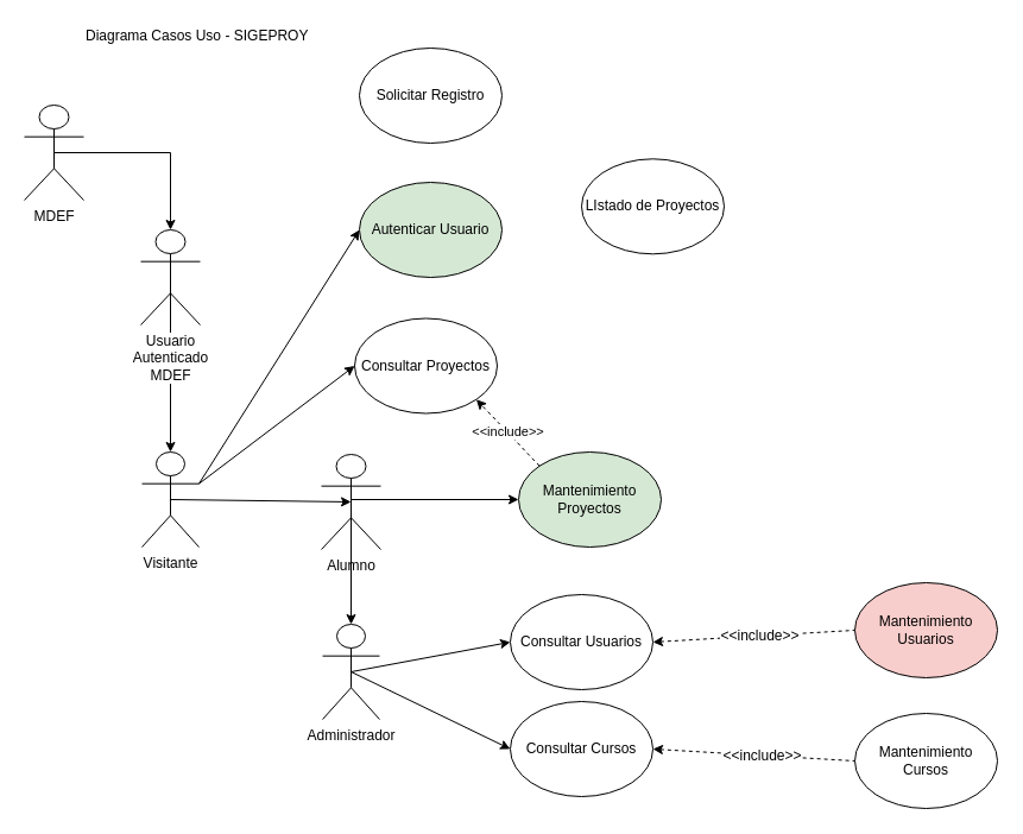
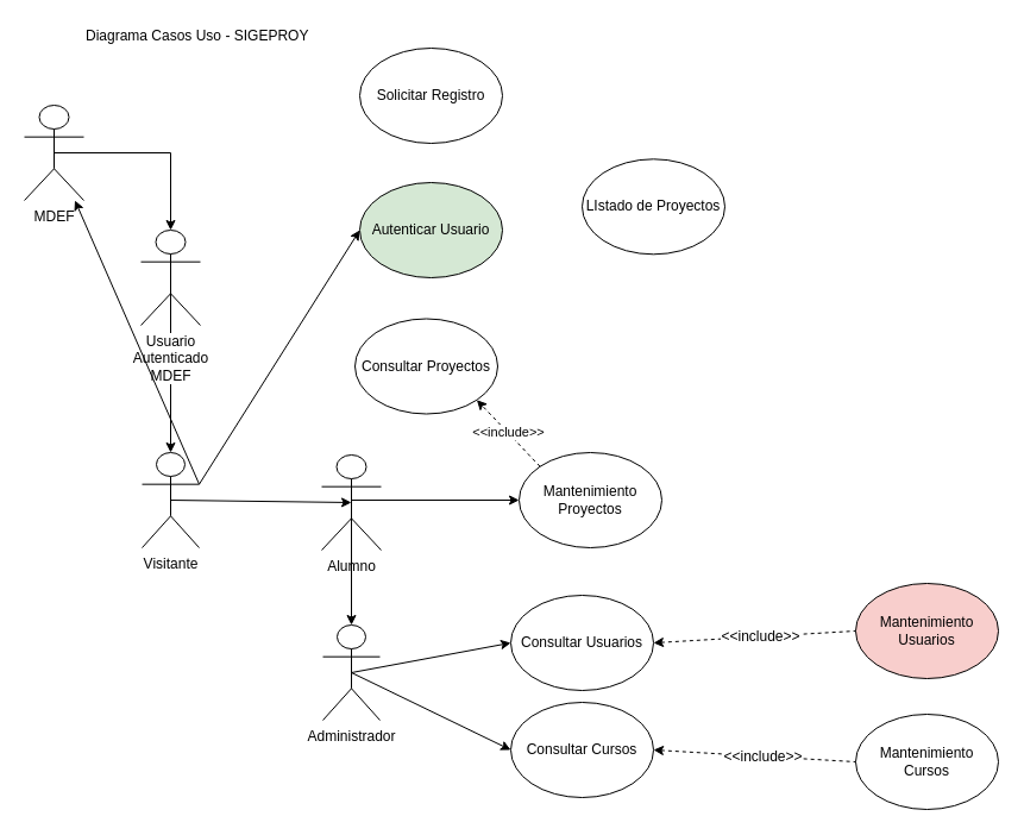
  <mxCell id="0" />
  <mxCell id="1" parent="0" />
  <mxCell id="2" value="Mantenimiento Usuarios" style="ellipse;whiteSpace=wrap;html=1;fillColor=#f8cecc;" parent="1" vertex="1"><mxGeometry x="719" y="490" width="120" height="80" as="geometry" /></mxCell>
  <mxCell id="3" value="Mantenimiento Cursos" style="ellipse;whiteSpace=wrap;html=1;" parent="1" vertex="1"><mxGeometry x="719" y="600" width="120" height="80" as="geometry" /></mxCell>
  <mxCell id="4" value="Administrador" style="shape=umlActor;verticalLabelPosition=bottom;labelBackgroundColor=#ffffff;verticalAlign=top;html=1;outlineConnect=0;" parent="1" vertex="1"><mxGeometry x="271" y="525" width="48" height="80" as="geometry" /></mxCell>
  <mxCell id="5" value="Alumno" style="shape=umlActor;verticalLabelPosition=bottom;labelBackgroundColor=#ffffff;verticalAlign=top;html=1;outlineConnect=0;" parent="1" vertex="1"><mxGeometry x="270" y="382" width="50" height="80" as="geometry" /></mxCell>
  <mxCell id="6" style="edgeStyle=orthogonalEdgeStyle;rounded=0;orthogonalLoop=1;jettySize=auto;html=1;exitX=0.5;exitY=0.5;exitDx=0;exitDy=0;exitPerimeter=0;" edge="1" parent="1" source="7" target="25"><mxGeometry relative="1" as="geometry" /></mxCell>
  <mxCell id="7" value="Usuario &lt;br&gt;Autenticado&lt;br&gt;MDEF&lt;br&gt;" style="shape=umlActor;verticalLabelPosition=bottom;labelBackgroundColor=#ffffff;verticalAlign=top;html=1;outlineConnect=0;" parent="1" vertex="1"><mxGeometry x="118" y="193" width="50" height="80" as="geometry" /></mxCell>
  <mxCell id="8" value="Solicitar Registro" style="ellipse;whiteSpace=wrap;html=1;" parent="1" vertex="1"><mxGeometry x="302" y="40" width="120" height="80" as="geometry" /></mxCell>
  <mxCell id="9" value="Consultar Usuarios" style="ellipse;whiteSpace=wrap;html=1;" parent="1" vertex="1"><mxGeometry x="429" y="500" width="120" height="80" as="geometry" /></mxCell>
  <mxCell id="10" value="Diagrama Casos Uso - SIGEPROY" style="text;html=1;resizable=0;points=[];autosize=1;align=left;verticalAlign=top;spacingTop=-4;" parent="1" vertex="1"><mxGeometry x="70" y="20" width="200" height="20" as="geometry" /></mxCell>
  <mxCell id="11" value="LIstado de Proyectos" style="ellipse;whiteSpace=wrap;html=1;" parent="1" vertex="1"><mxGeometry x="489" y="133.3" width="120" height="80" as="geometry" /></mxCell>
  <mxCell id="12" value="" style="endArrow=classic;html=1;entryX=0;entryY=0.5;entryDx=0;entryDy=0;" parent="1" target="18" edge="1"><mxGeometry width="50" height="50" relative="1" as="geometry"><mxPoint x="295" y="420" as="sourcePoint" /><mxPoint x="623.667" y="379.667" as="targetPoint" /></mxGeometry></mxCell>
  <mxCell id="13" value="Consultar Cursos" style="ellipse;whiteSpace=wrap;html=1;" parent="1" vertex="1"><mxGeometry x="429" y="590" width="120" height="80" as="geometry" /></mxCell>
  <mxCell id="14" style="edgeStyle=orthogonalEdgeStyle;rounded=0;orthogonalLoop=1;jettySize=auto;html=1;exitX=0.5;exitY=0.5;exitDx=0;exitDy=0;exitPerimeter=0;entryX=0.5;entryY=0;entryDx=0;entryDy=0;entryPerimeter=0;" parent="1" source="15" edge="1" target="7"><mxGeometry relative="1" as="geometry"><mxPoint x="215" y="192" as="targetPoint" /><mxPoint x="90.714" y="130.429" as="sourcePoint" /></mxGeometry></mxCell>
  <mxCell id="15" value="MDEF" style="shape=umlActor;verticalLabelPosition=bottom;labelBackgroundColor=#ffffff;verticalAlign=top;html=1;outlineConnect=0;" parent="1" vertex="1"><mxGeometry x="20" y="88" width="50" height="80" as="geometry" /></mxCell>
- <mxCell id="16" value="" style="endArrow=classic;html=1;exitX=1;exitY=0.333;exitDx=0;exitDy=0;exitPerimeter=0;entryX=0;entryY=0.5;entryDx=0;entryDy=0;" parent="1" edge="1" target="17" source="25"><mxGeometry width="50" height="50" relative="1" as="geometry"><mxPoint x="260" y="327" as="sourcePoint" /><mxPoint x="438" y="326.5" as="targetPoint" /></mxGeometry></mxCell>
+ <mxCell id="16" value="" style="endArrow=classic;html=1;exitX=1;exitY=0.333;exitDx=0;exitDy=0;exitPerimeter=0;" parent="1" edge="1" target="15" source="25"><mxGeometry width="50" height="50" relative="1" as="geometry"><mxPoint x="260" y="327" as="sourcePoint" /><mxPoint x="438" y="326.5" as="targetPoint" /></mxGeometry></mxCell>
  <mxCell id="17" value="Consultar Proyectos" style="ellipse;whiteSpace=wrap;html=1;" parent="1" vertex="1"><mxGeometry x="298" y="267.5" width="120" height="80" as="geometry" /></mxCell>
- <mxCell id="18" value="Mantenimiento Proyectos" style="ellipse;whiteSpace=wrap;html=1;fillColor=#d5e8d4;" parent="1" vertex="1"><mxGeometry x="436" y="380" width="120" height="80" as="geometry" /></mxCell>
+ <mxCell id="18" value="Mantenimiento Proyectos" style="ellipse;whiteSpace=wrap;html=1;" parent="1" vertex="1"><mxGeometry x="436" y="380" width="120" height="80" as="geometry" /></mxCell>
  <mxCell id="19" value="Autenticar Usuario" style="ellipse;whiteSpace=wrap;html=1;fillColor=#d5e8d4;" parent="1" vertex="1"><mxGeometry x="302" y="153" width="120" height="80" as="geometry" /></mxCell>
  <mxCell id="20" value="" style="endArrow=classic;html=1;entryX=0;entryY=0.5;entryDx=0;entryDy=0;exitX=1;exitY=0.333;exitDx=0;exitDy=0;exitPerimeter=0;" parent="1" target="19" edge="1" source="25"><mxGeometry width="50" height="50" relative="1" as="geometry"><mxPoint x="254" y="260" as="sourcePoint" /><mxPoint x="340" y="49.5" as="targetPoint" /></mxGeometry></mxCell>
  <mxCell id="21" value="" style="endArrow=none;dashed=1;html=1;exitX=1;exitY=0.5;exitDx=0;exitDy=0;entryX=0;entryY=0.5;entryDx=0;entryDy=0;startArrow=classic;startFill=1;" parent="1" source="9" target="2" edge="1"><mxGeometry width="50" height="50" relative="1" as="geometry"><mxPoint x="994" y="130" as="sourcePoint" /><mxPoint x="1044" y="80" as="targetPoint" /></mxGeometry></mxCell>
  <mxCell id="22" value="&amp;lt;&amp;lt;include&amp;gt;&amp;gt;" style="text;html=1;resizable=0;points=[];align=center;verticalAlign=middle;labelBackgroundColor=#ffffff;" vertex="1" connectable="0" parent="21"><mxGeometry x="0.059" relative="1" as="geometry"><mxPoint as="offset" /></mxGeometry></mxCell>
  <mxCell id="23" value="" style="endArrow=none;dashed=1;html=1;entryX=0;entryY=0.5;entryDx=0;entryDy=0;startArrow=classic;startFill=1;" parent="1" target="3" edge="1"><mxGeometry width="50" height="50" relative="1" as="geometry"><mxPoint x="549" y="630" as="sourcePoint" /><mxPoint x="994" y="604" as="targetPoint" /></mxGeometry></mxCell>
  <mxCell id="24" value="&amp;lt;&amp;lt;include&amp;gt;&amp;gt;" style="text;html=1;resizable=0;points=[];align=center;verticalAlign=middle;labelBackgroundColor=#ffffff;" vertex="1" connectable="0" parent="23"><mxGeometry x="0.077" relative="1" as="geometry"><mxPoint as="offset" /></mxGeometry></mxCell>
  <mxCell id="25" value="Visitante" style="shape=umlActor;verticalLabelPosition=bottom;labelBackgroundColor=#ffffff;verticalAlign=top;html=1;outlineConnect=0;" vertex="1" parent="1"><mxGeometry x="119" y="380" width="48" height="80" as="geometry" /></mxCell>
  <mxCell id="26" value="" style="endArrow=classic;html=1;entryX=0.5;entryY=0.5;entryDx=0;entryDy=0;entryPerimeter=0;exitX=0.5;exitY=0.5;exitDx=0;exitDy=0;exitPerimeter=0;" edge="1" parent="1" source="25" target="5"><mxGeometry width="50" height="50" relative="1" as="geometry"><mxPoint x="129" y="700" as="sourcePoint" /><mxPoint x="179" y="650" as="targetPoint" /></mxGeometry></mxCell>
  <mxCell id="27" value="" style="endArrow=classic;html=1;entryX=0.5;entryY=0;entryDx=0;entryDy=0;entryPerimeter=0;exitX=0.5;exitY=0.5;exitDx=0;exitDy=0;exitPerimeter=0;" edge="1" parent="1" source="5" target="4"><mxGeometry width="50" height="50" relative="1" as="geometry"><mxPoint x="19" y="700" as="sourcePoint" /><mxPoint x="69" y="650" as="targetPoint" /></mxGeometry></mxCell>
  <mxCell id="28" value="&amp;lt;&amp;lt;include&amp;gt;&amp;gt;" style="endArrow=classic;html=1;entryX=1;entryY=1;entryDx=0;entryDy=0;exitX=0;exitY=0;exitDx=0;exitDy=0;dashed=1;" edge="1" parent="1" source="18" target="17"><mxGeometry width="50" height="50" relative="1" as="geometry"><mxPoint x="449" y="370" as="sourcePoint" /><mxPoint x="189" y="650" as="targetPoint" /></mxGeometry></mxCell>
  <mxCell id="29" value="" style="endArrow=none;html=1;entryX=0.5;entryY=0.5;entryDx=0;entryDy=0;entryPerimeter=0;exitX=0;exitY=0.5;exitDx=0;exitDy=0;endFill=0;startArrow=classic;startFill=1;" edge="1" parent="1" source="13" target="4"><mxGeometry width="50" height="50" relative="1" as="geometry"><mxPoint x="79" y="750" as="sourcePoint" /><mxPoint x="129" y="700" as="targetPoint" /></mxGeometry></mxCell>
  <mxCell id="30" value="" style="endArrow=none;html=1;entryX=0.5;entryY=0.5;entryDx=0;entryDy=0;entryPerimeter=0;exitX=0;exitY=0.5;exitDx=0;exitDy=0;startArrow=classic;startFill=1;" edge="1" parent="1" source="9" target="4"><mxGeometry width="50" height="50" relative="1" as="geometry"><mxPoint x="79" y="820" as="sourcePoint" /><mxPoint x="129" y="770" as="targetPoint" /></mxGeometry></mxCell>
